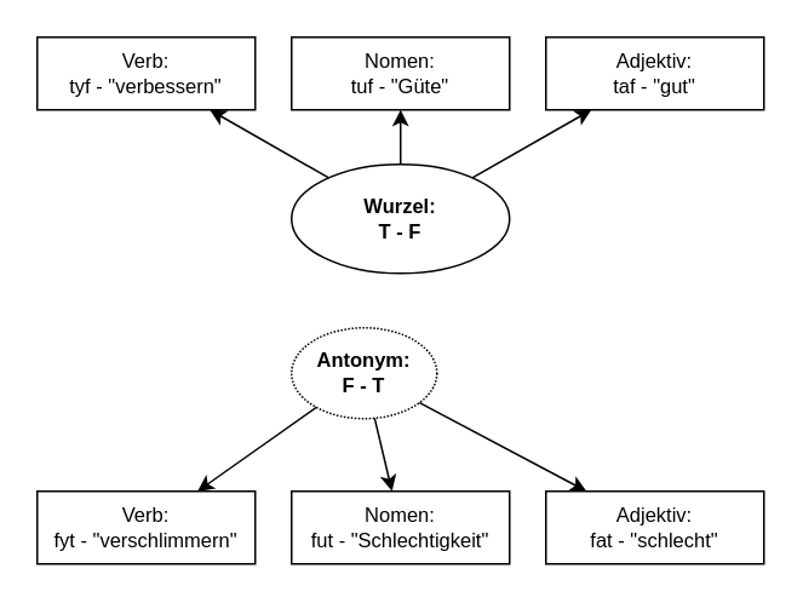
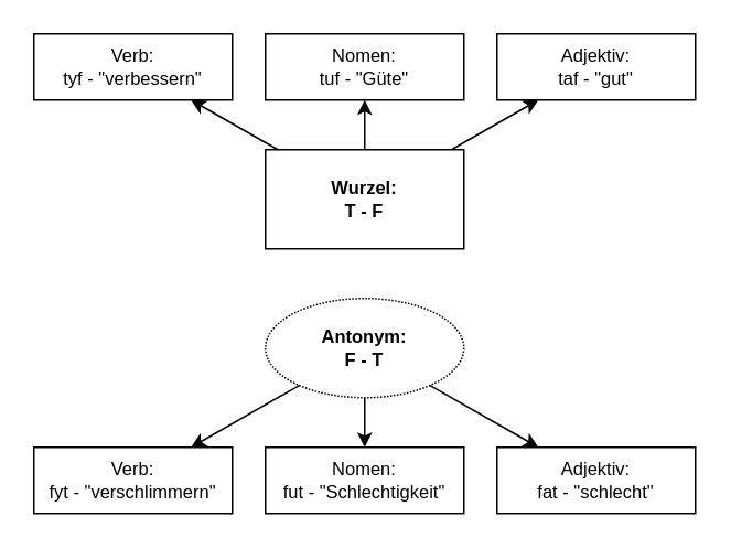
  <mxCell id="0" />
  <mxCell id="1" parent="0" />
- <mxCell id="2" value="Wurzel:&lt;br style=&quot;font-size: 11px&quot;&gt;T - F" style="ellipse;whiteSpace=wrap;html=1;fontStyle=1;fontSize=11;" parent="1" vertex="1"><mxGeometry x="160" y="90" width="120" height="60" as="geometry" /></mxCell>
+ <mxCell id="2" value="Wurzel:&lt;br style=&quot;font-size: 11px&quot;&gt;T - F" style="whiteSpace=wrap;html=1;fontStyle=1;fontSize=11;rounded=0;" parent="1" vertex="1"><mxGeometry x="160" y="90" width="120" height="60" as="geometry" /></mxCell>
  <mxCell id="3" value="&lt;font style=&quot;font-size: 11px&quot;&gt;Nomen:&lt;br style=&quot;font-size: 11px&quot;&gt;tuf - &quot;Güte&quot;&lt;br style=&quot;font-size: 11px&quot;&gt;&lt;/font&gt;" style="rounded=0;whiteSpace=wrap;html=1;fontSize=11;" parent="1" vertex="1"><mxGeometry x="160" y="20" width="120" height="40" as="geometry" /></mxCell>
  <mxCell id="4" value="&lt;font style=&quot;font-size: 11px&quot;&gt;Adjektiv:&lt;br style=&quot;font-size: 11px&quot;&gt;taf - &quot;gut&quot;&lt;br style=&quot;font-size: 11px&quot;&gt;&lt;/font&gt;" style="rounded=0;whiteSpace=wrap;html=1;fontSize=11;" parent="1" vertex="1"><mxGeometry x="300" y="20" width="120" height="40" as="geometry" /></mxCell>
  <mxCell id="5" value="&lt;font style=&quot;font-size: 11px&quot;&gt;Verb:&lt;br style=&quot;font-size: 11px&quot;&gt;tyf - &quot;verbessern&quot;&lt;br style=&quot;font-size: 11px&quot;&gt;&lt;/font&gt;" style="rounded=0;whiteSpace=wrap;html=1;fontSize=11;" parent="1" vertex="1"><mxGeometry x="20" y="20" width="120" height="40" as="geometry" /></mxCell>
  <mxCell id="6" value="" style="endArrow=classic;html=1;fontSize=11;" parent="1" source="2" target="5" edge="1"><mxGeometry width="50" height="50" relative="1" as="geometry"><mxPoint x="40" y="170" as="sourcePoint" /><mxPoint x="90" y="120" as="targetPoint" /></mxGeometry></mxCell>
  <mxCell id="7" value="" style="endArrow=classic;html=1;fontSize=11;" parent="1" source="2" target="3" edge="1"><mxGeometry width="50" height="50" relative="1" as="geometry"><mxPoint x="192.248" y="106.683" as="sourcePoint" /><mxPoint x="132.5" y="70" as="targetPoint" /></mxGeometry></mxCell>
  <mxCell id="8" value="" style="endArrow=classic;html=1;fontSize=11;" parent="1" source="2" target="4" edge="1"><mxGeometry width="50" height="50" relative="1" as="geometry"><mxPoint x="202.248" y="116.683" as="sourcePoint" /><mxPoint x="142.5" y="80" as="targetPoint" /></mxGeometry></mxCell>
- <mxCell id="9" value="Antonym:&lt;br style=&quot;font-size: 11px&quot;&gt;F - T" style="ellipse;whiteSpace=wrap;html=1;fontStyle=1;fontSize=11;dashed=1;dashPattern=1 1;" parent="1" vertex="1"><mxGeometry x="160" y="180" width="80" height="50" as="geometry" /></mxCell>
+ <mxCell id="9" value="Antonym:&lt;br style=&quot;font-size: 11px&quot;&gt;F - T" style="ellipse;whiteSpace=wrap;html=1;fontStyle=1;fontSize=11;dashed=1;dashPattern=1 1;" parent="1" vertex="1"><mxGeometry x="160" y="180" width="120" height="60" as="geometry" /></mxCell>
  <mxCell id="10" value="&lt;font style=&quot;font-size: 11px&quot;&gt;Nomen:&lt;br style=&quot;font-size: 11px&quot;&gt;fut - &quot;Schlechtigkeit&quot;&lt;br style=&quot;font-size: 11px&quot;&gt;&lt;/font&gt;" style="rounded=0;whiteSpace=wrap;html=1;fontSize=11;" parent="1" vertex="1"><mxGeometry x="160" y="270" width="120" height="40" as="geometry" /></mxCell>
  <mxCell id="11" value="&lt;font style=&quot;font-size: 11px&quot;&gt;Adjektiv:&lt;br style=&quot;font-size: 11px&quot;&gt;fat - &quot;schlecht&quot;&lt;br style=&quot;font-size: 11px&quot;&gt;&lt;/font&gt;" style="rounded=0;whiteSpace=wrap;html=1;fontSize=11;" parent="1" vertex="1"><mxGeometry x="300" y="270" width="120" height="40" as="geometry" /></mxCell>
  <mxCell id="12" value="&lt;font style=&quot;font-size: 11px&quot;&gt;Verb:&lt;br style=&quot;font-size: 11px&quot;&gt;fyt - &quot;verschlimmern&quot;&lt;br style=&quot;font-size: 11px&quot;&gt;&lt;/font&gt;" style="rounded=0;whiteSpace=wrap;html=1;fontSize=11;" parent="1" vertex="1"><mxGeometry x="20" y="270" width="120" height="40" as="geometry" /></mxCell>
  <mxCell id="13" value="" style="endArrow=classic;html=1;fontSize=11;" parent="1" source="9" target="12" edge="1"><mxGeometry width="50" height="50" relative="1" as="geometry"><mxPoint x="40" y="240" as="sourcePoint" /><mxPoint x="90" y="190" as="targetPoint" /></mxGeometry></mxCell>
  <mxCell id="14" value="" style="endArrow=classic;html=1;fontSize=11;" parent="1" source="9" target="10" edge="1"><mxGeometry width="50" height="50" relative="1" as="geometry"><mxPoint x="192.248" y="176.683" as="sourcePoint" /><mxPoint x="132.5" y="140" as="targetPoint" /></mxGeometry></mxCell>
  <mxCell id="15" value="" style="endArrow=classic;html=1;fontSize=11;" parent="1" source="9" target="11" edge="1"><mxGeometry width="50" height="50" relative="1" as="geometry"><mxPoint x="202.248" y="186.683" as="sourcePoint" /><mxPoint x="142.5" y="150" as="targetPoint" /></mxGeometry></mxCell>
